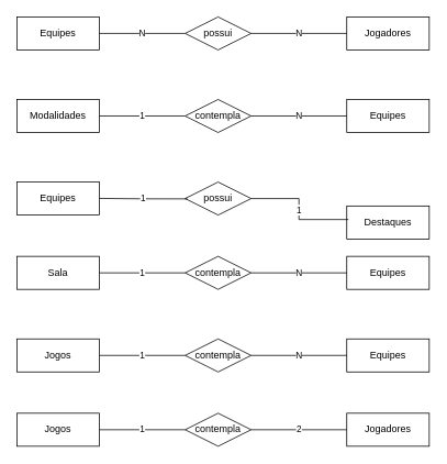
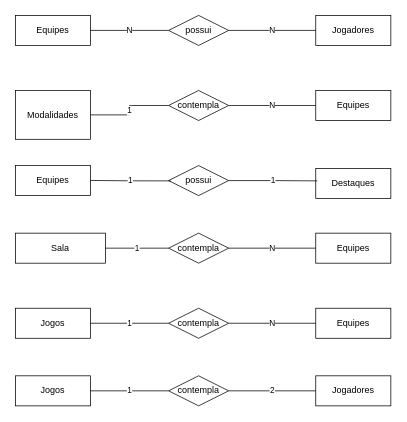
  <mxCell id="0" />
  <mxCell id="1" parent="0" />
  <mxCell id="2" value="Jogadores" style="whiteSpace=wrap;html=1;align=center;" vertex="1" parent="1"><mxGeometry x="420" y="20" width="100" height="40" as="geometry" /></mxCell>
- <mxCell id="3" value="Modalidades" style="whiteSpace=wrap;html=1;align=center;" vertex="1" parent="1"><mxGeometry x="20" y="120" width="100" height="40" as="geometry" /></mxCell>
- <mxCell id="4" value="Destaques" style="whiteSpace=wrap;html=1;align=center;" vertex="1" parent="1"><mxGeometry x="420" y="249" width="100" height="40" as="geometry" /></mxCell>
+ <mxCell id="3" value="Modalidades" style="whiteSpace=wrap;html=1;align=center;" vertex="1" parent="1"><mxGeometry x="20" y="120" width="100" height="65" as="geometry" /></mxCell>
+ <mxCell id="4" value="Destaques" style="whiteSpace=wrap;html=1;align=center;" vertex="1" parent="1"><mxGeometry x="420" y="224" width="100" height="40" as="geometry" /></mxCell>
  <mxCell id="5" value="Equipes" style="whiteSpace=wrap;html=1;align=center;" vertex="1" parent="1"><mxGeometry x="20" y="20" width="100" height="40" as="geometry" /></mxCell>
  <mxCell id="6" value="N" style="edgeStyle=orthogonalEdgeStyle;rounded=0;orthogonalLoop=1;jettySize=auto;html=1;exitX=1;exitY=0.5;exitDx=0;exitDy=0;entryX=0;entryY=0.5;entryDx=0;entryDy=0;endArrow=none;endFill=0;" edge="1" parent="1" source="7" target="2"><mxGeometry relative="1" as="geometry" /></mxCell>
  <mxCell id="7" value="possui" style="shape=rhombus;perimeter=rhombusPerimeter;whiteSpace=wrap;html=1;align=center;" vertex="1" parent="1"><mxGeometry x="224" y="20" width="80" height="40" as="geometry" /></mxCell>
  <mxCell id="8" value="N" style="edgeStyle=orthogonalEdgeStyle;rounded=0;orthogonalLoop=1;jettySize=auto;html=1;exitX=1;exitY=0.5;exitDx=0;exitDy=0;endArrow=none;endFill=0;entryX=0;entryY=0.5;entryDx=0;entryDy=0;" edge="1" parent="1" source="5" target="7"><mxGeometry relative="1" as="geometry"><mxPoint x="314" y="50" as="sourcePoint" /><mxPoint x="210" y="70" as="targetPoint" /></mxGeometry></mxCell>
  <mxCell id="9" value="Equipes" style="whiteSpace=wrap;html=1;align=center;" vertex="1" parent="1"><mxGeometry x="420" y="120" width="100" height="40" as="geometry" /></mxCell>
  <mxCell id="10" value="contempla" style="shape=rhombus;perimeter=rhombusPerimeter;whiteSpace=wrap;html=1;align=center;" vertex="1" parent="1"><mxGeometry x="224" y="120" width="80" height="40" as="geometry" /></mxCell>
  <mxCell id="11" value="1" style="edgeStyle=orthogonalEdgeStyle;rounded=0;orthogonalLoop=1;jettySize=auto;html=1;exitX=1;exitY=0.5;exitDx=0;exitDy=0;endArrow=none;endFill=0;entryX=0;entryY=0.5;entryDx=0;entryDy=0;" edge="1" parent="1" source="3" target="10"><mxGeometry relative="1" as="geometry"><mxPoint x="130" y="50" as="sourcePoint" /><mxPoint x="210" y="160" as="targetPoint" /></mxGeometry></mxCell>
  <mxCell id="12" value="N" style="edgeStyle=orthogonalEdgeStyle;rounded=0;orthogonalLoop=1;jettySize=auto;html=1;exitX=1;exitY=0.5;exitDx=0;exitDy=0;entryX=0;entryY=0.5;entryDx=0;entryDy=0;endArrow=none;endFill=0;" edge="1" parent="1" source="10" target="9"><mxGeometry relative="1" as="geometry"><mxPoint x="314" y="50" as="sourcePoint" /><mxPoint x="420" y="50" as="targetPoint" /></mxGeometry></mxCell>
  <mxCell id="13" value="Equipes" style="whiteSpace=wrap;html=1;align=center;" vertex="1" parent="1"><mxGeometry x="20" y="220" width="100" height="40" as="geometry" /></mxCell>
  <mxCell id="14" value="possui" style="shape=rhombus;perimeter=rhombusPerimeter;whiteSpace=wrap;html=1;align=center;" vertex="1" parent="1"><mxGeometry x="224" y="220" width="80" height="40" as="geometry" /></mxCell>
  <mxCell id="15" value="1" style="edgeStyle=orthogonalEdgeStyle;rounded=0;orthogonalLoop=1;jettySize=auto;html=1;exitX=1;exitY=0.5;exitDx=0;exitDy=0;entryX=0.02;entryY=0.41;entryDx=0;entryDy=0;endArrow=none;endFill=0;entryPerimeter=0;" edge="1" parent="1" source="14" target="4"><mxGeometry relative="1" as="geometry"><mxPoint x="310" y="190" as="sourcePoint" /><mxPoint x="426" y="190" as="targetPoint" /></mxGeometry></mxCell>
  <mxCell id="16" value="1" style="edgeStyle=orthogonalEdgeStyle;rounded=0;orthogonalLoop=1;jettySize=auto;html=1;exitX=1;exitY=0.5;exitDx=0;exitDy=0;endArrow=none;endFill=0;entryX=0.035;entryY=0.51;entryDx=0;entryDy=0;entryPerimeter=0;" edge="1" parent="1" target="14"><mxGeometry relative="1" as="geometry"><mxPoint x="120" y="239.8" as="sourcePoint" /><mxPoint x="210" y="250" as="targetPoint" /></mxGeometry></mxCell>
- <mxCell id="17" value="Sala" style="whiteSpace=wrap;html=1;align=center;" vertex="1" parent="1"><mxGeometry x="20" y="310" width="100" height="40" as="geometry" /></mxCell>
+ <mxCell id="17" value="Sala" style="whiteSpace=wrap;html=1;align=center;" vertex="1" parent="1"><mxGeometry x="20" y="310" width="120" height="40" as="geometry" /></mxCell>
  <mxCell id="18" value="Equipes" style="whiteSpace=wrap;html=1;align=center;" vertex="1" parent="1"><mxGeometry x="420" y="310" width="100" height="40" as="geometry" /></mxCell>
  <mxCell id="19" value="contempla" style="shape=rhombus;perimeter=rhombusPerimeter;whiteSpace=wrap;html=1;align=center;" vertex="1" parent="1"><mxGeometry x="224" y="310" width="80" height="40" as="geometry" /></mxCell>
  <mxCell id="20" value="1" style="edgeStyle=orthogonalEdgeStyle;rounded=0;orthogonalLoop=1;jettySize=auto;html=1;exitX=1;exitY=0.5;exitDx=0;exitDy=0;endArrow=none;endFill=0;entryX=0;entryY=0.5;entryDx=0;entryDy=0;" edge="1" source="17" target="19" parent="1"><mxGeometry relative="1" as="geometry"><mxPoint x="130" y="240" as="sourcePoint" /><mxPoint x="210" y="350" as="targetPoint" /></mxGeometry></mxCell>
  <mxCell id="21" value="N" style="edgeStyle=orthogonalEdgeStyle;rounded=0;orthogonalLoop=1;jettySize=auto;html=1;exitX=1;exitY=0.5;exitDx=0;exitDy=0;entryX=0;entryY=0.5;entryDx=0;entryDy=0;endArrow=none;endFill=0;" edge="1" source="19" target="18" parent="1"><mxGeometry relative="1" as="geometry"><mxPoint x="314" y="240" as="sourcePoint" /><mxPoint x="420" y="240" as="targetPoint" /></mxGeometry></mxCell>
  <mxCell id="22" value="Jogos" style="whiteSpace=wrap;html=1;align=center;" vertex="1" parent="1"><mxGeometry x="20" y="410" width="100" height="40" as="geometry" /></mxCell>
  <mxCell id="23" value="Equipes" style="whiteSpace=wrap;html=1;align=center;" vertex="1" parent="1"><mxGeometry x="420" y="410" width="100" height="40" as="geometry" /></mxCell>
  <mxCell id="24" value="contempla" style="shape=rhombus;perimeter=rhombusPerimeter;whiteSpace=wrap;html=1;align=center;" vertex="1" parent="1"><mxGeometry x="224" y="410" width="80" height="40" as="geometry" /></mxCell>
  <mxCell id="25" value="1" style="edgeStyle=orthogonalEdgeStyle;rounded=0;orthogonalLoop=1;jettySize=auto;html=1;exitX=1;exitY=0.5;exitDx=0;exitDy=0;endArrow=none;endFill=0;entryX=0;entryY=0.5;entryDx=0;entryDy=0;" edge="1" source="22" target="24" parent="1"><mxGeometry relative="1" as="geometry"><mxPoint x="130" y="340" as="sourcePoint" /><mxPoint x="210" y="450" as="targetPoint" /></mxGeometry></mxCell>
  <mxCell id="26" value="N" style="edgeStyle=orthogonalEdgeStyle;rounded=0;orthogonalLoop=1;jettySize=auto;html=1;exitX=1;exitY=0.5;exitDx=0;exitDy=0;entryX=0;entryY=0.5;entryDx=0;entryDy=0;endArrow=none;endFill=0;" edge="1" source="24" target="23" parent="1"><mxGeometry relative="1" as="geometry"><mxPoint x="314" y="340" as="sourcePoint" /><mxPoint x="420" y="340" as="targetPoint" /></mxGeometry></mxCell>
  <mxCell id="27" value="Jogos" style="whiteSpace=wrap;html=1;align=center;" vertex="1" parent="1"><mxGeometry x="20" y="500" width="100" height="40" as="geometry" /></mxCell>
  <mxCell id="28" value="Jogadores" style="whiteSpace=wrap;html=1;align=center;" vertex="1" parent="1"><mxGeometry x="420" y="500" width="100" height="40" as="geometry" /></mxCell>
  <mxCell id="29" value="contempla" style="shape=rhombus;perimeter=rhombusPerimeter;whiteSpace=wrap;html=1;align=center;" vertex="1" parent="1"><mxGeometry x="224" y="500" width="80" height="40" as="geometry" /></mxCell>
  <mxCell id="30" value="1" style="edgeStyle=orthogonalEdgeStyle;rounded=0;orthogonalLoop=1;jettySize=auto;html=1;exitX=1;exitY=0.5;exitDx=0;exitDy=0;endArrow=none;endFill=0;entryX=0;entryY=0.5;entryDx=0;entryDy=0;" edge="1" source="27" target="29" parent="1"><mxGeometry relative="1" as="geometry"><mxPoint x="130" y="430" as="sourcePoint" /><mxPoint x="210" y="540" as="targetPoint" /></mxGeometry></mxCell>
  <mxCell id="31" value="2" style="edgeStyle=orthogonalEdgeStyle;rounded=0;orthogonalLoop=1;jettySize=auto;html=1;exitX=1;exitY=0.5;exitDx=0;exitDy=0;entryX=0;entryY=0.5;entryDx=0;entryDy=0;endArrow=none;endFill=0;" edge="1" source="29" target="28" parent="1"><mxGeometry relative="1" as="geometry"><mxPoint x="314" y="430" as="sourcePoint" /><mxPoint x="420" y="430" as="targetPoint" /></mxGeometry></mxCell>
